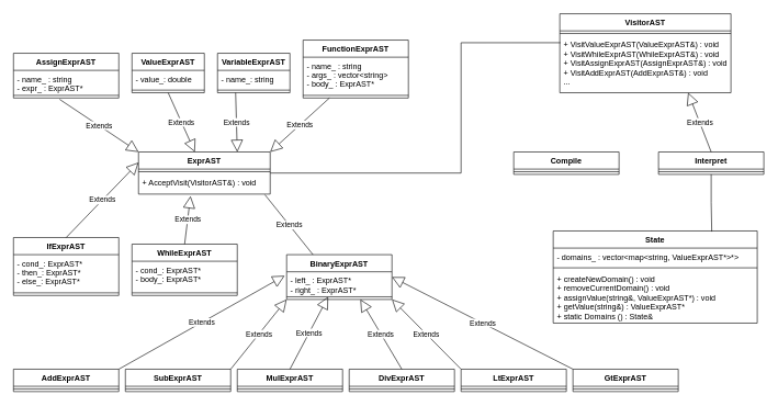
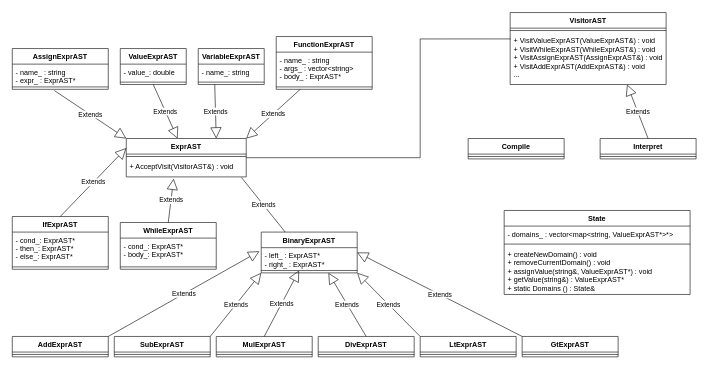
  <mxCell id="0" />
  <mxCell id="1" parent="0" />
  <mxCell id="2" value="ExprAST" style="swimlane;fontStyle=1;align=center;verticalAlign=top;childLayout=stackLayout;horizontal=1;startSize=26;horizontalStack=0;resizeParent=1;resizeParentMax=0;resizeLast=0;collapsible=1;marginBottom=0;" vertex="1" parent="1"><mxGeometry x="210" y="230" width="200" height="64" as="geometry" /></mxCell>
  <mxCell id="3" value="" style="line;strokeWidth=1;fillColor=none;align=left;verticalAlign=middle;spacingTop=-1;spacingLeft=3;spacingRight=3;rotatable=0;labelPosition=right;points=[];portConstraint=eastwest;" vertex="1" parent="2"><mxGeometry y="26" width="200" height="8" as="geometry" /></mxCell>
  <mxCell id="4" value="+ AcceptVisit(VisitorAST&amp;) : void" style="text;strokeColor=none;fillColor=none;align=left;verticalAlign=top;spacingLeft=4;spacingRight=4;overflow=hidden;rotatable=0;points=[[0,0.5],[1,0.5]];portConstraint=eastwest;" vertex="1" parent="2"><mxGeometry y="34" width="200" height="30" as="geometry" /></mxCell>
  <mxCell id="5" value="ValueExprAST" style="swimlane;fontStyle=1;align=center;verticalAlign=top;childLayout=stackLayout;horizontal=1;startSize=26;horizontalStack=0;resizeParent=1;resizeParentMax=0;resizeLast=0;collapsible=1;marginBottom=0;" vertex="1" parent="1"><mxGeometry x="200" y="80" width="110" height="60" as="geometry" /></mxCell>
  <mxCell id="6" value="- value_: double" style="text;strokeColor=none;fillColor=none;align=left;verticalAlign=top;spacingLeft=4;spacingRight=4;overflow=hidden;rotatable=0;points=[[0,0.5],[1,0.5]];portConstraint=eastwest;" vertex="1" parent="5"><mxGeometry y="26" width="110" height="26" as="geometry" /></mxCell>
  <mxCell id="7" value="" style="line;strokeWidth=1;fillColor=none;align=left;verticalAlign=middle;spacingTop=-1;spacingLeft=3;spacingRight=3;rotatable=0;labelPosition=right;points=[];portConstraint=eastwest;" vertex="1" parent="5"><mxGeometry y="52" width="110" height="8" as="geometry" /></mxCell>
  <mxCell id="8" value="VariableExprAST" style="swimlane;fontStyle=1;align=center;verticalAlign=top;childLayout=stackLayout;horizontal=1;startSize=26;horizontalStack=0;resizeParent=1;resizeParentMax=0;resizeLast=0;collapsible=1;marginBottom=0;" vertex="1" parent="1"><mxGeometry x="330" y="80" width="110" height="60" as="geometry" /></mxCell>
  <mxCell id="9" value="- name_: string" style="text;strokeColor=none;fillColor=none;align=left;verticalAlign=top;spacingLeft=4;spacingRight=4;overflow=hidden;rotatable=0;points=[[0,0.5],[1,0.5]];portConstraint=eastwest;" vertex="1" parent="8"><mxGeometry y="26" width="110" height="26" as="geometry" /></mxCell>
  <mxCell id="10" value="" style="line;strokeWidth=1;fillColor=none;align=left;verticalAlign=middle;spacingTop=-1;spacingLeft=3;spacingRight=3;rotatable=0;labelPosition=right;points=[];portConstraint=eastwest;" vertex="1" parent="8"><mxGeometry y="52" width="110" height="8" as="geometry" /></mxCell>
  <mxCell id="11" value="IfExprAST" style="swimlane;fontStyle=1;align=center;verticalAlign=top;childLayout=stackLayout;horizontal=1;startSize=26;horizontalStack=0;resizeParent=1;resizeParentMax=0;resizeLast=0;collapsible=1;marginBottom=0;" vertex="1" parent="1"><mxGeometry x="20" y="360" width="160" height="88" as="geometry" /></mxCell>
  <mxCell id="12" value="- cond_: ExprAST*&#10;- then_: ExprAST*&#10;- else_: ExprAST*&#10;" style="text;strokeColor=none;fillColor=none;align=left;verticalAlign=top;spacingLeft=4;spacingRight=4;overflow=hidden;rotatable=0;points=[[0,0.5],[1,0.5]];portConstraint=eastwest;" vertex="1" parent="11"><mxGeometry y="26" width="160" height="54" as="geometry" /></mxCell>
  <mxCell id="13" value="" style="line;strokeWidth=1;fillColor=none;align=left;verticalAlign=middle;spacingTop=-1;spacingLeft=3;spacingRight=3;rotatable=0;labelPosition=right;points=[];portConstraint=eastwest;" vertex="1" parent="11"><mxGeometry y="80" width="160" height="8" as="geometry" /></mxCell>
  <mxCell id="14" value="WhileExprAST" style="swimlane;fontStyle=1;align=center;verticalAlign=top;childLayout=stackLayout;horizontal=1;startSize=26;horizontalStack=0;resizeParent=1;resizeParentMax=0;resizeLast=0;collapsible=1;marginBottom=0;" vertex="1" parent="1"><mxGeometry x="200" y="370" width="160" height="78" as="geometry" /></mxCell>
  <mxCell id="15" value="- cond_: ExprAST*&#10;- body_: ExprAST*&#10;" style="text;strokeColor=none;fillColor=none;align=left;verticalAlign=top;spacingLeft=4;spacingRight=4;overflow=hidden;rotatable=0;points=[[0,0.5],[1,0.5]];portConstraint=eastwest;" vertex="1" parent="14"><mxGeometry y="26" width="160" height="44" as="geometry" /></mxCell>
  <mxCell id="16" value="" style="line;strokeWidth=1;fillColor=none;align=left;verticalAlign=middle;spacingTop=-1;spacingLeft=3;spacingRight=3;rotatable=0;labelPosition=right;points=[];portConstraint=eastwest;" vertex="1" parent="14"><mxGeometry y="70" width="160" height="8" as="geometry" /></mxCell>
  <mxCell id="17" value="FunctionExprAST" style="swimlane;fontStyle=1;align=center;verticalAlign=top;childLayout=stackLayout;horizontal=1;startSize=26;horizontalStack=0;resizeParent=1;resizeParentMax=0;resizeLast=0;collapsible=1;marginBottom=0;" vertex="1" parent="1"><mxGeometry x="460" y="60" width="160" height="88" as="geometry" /></mxCell>
  <mxCell id="18" value="- name_ : string&#10;- args_ : vector&lt;string&gt;&#10;- body_ : ExprAST*&#10;" style="text;strokeColor=none;fillColor=none;align=left;verticalAlign=top;spacingLeft=4;spacingRight=4;overflow=hidden;rotatable=0;points=[[0,0.5],[1,0.5]];portConstraint=eastwest;" vertex="1" parent="17"><mxGeometry y="26" width="160" height="54" as="geometry" /></mxCell>
  <mxCell id="19" value="" style="line;strokeWidth=1;fillColor=none;align=left;verticalAlign=middle;spacingTop=-1;spacingLeft=3;spacingRight=3;rotatable=0;labelPosition=right;points=[];portConstraint=eastwest;" vertex="1" parent="17"><mxGeometry y="80" width="160" height="8" as="geometry" /></mxCell>
  <mxCell id="20" value="AssignExprAST" style="swimlane;fontStyle=1;align=center;verticalAlign=top;childLayout=stackLayout;horizontal=1;startSize=26;horizontalStack=0;resizeParent=1;resizeParentMax=0;resizeLast=0;collapsible=1;marginBottom=0;" vertex="1" parent="1"><mxGeometry x="20" y="80" width="160" height="68" as="geometry" /></mxCell>
  <mxCell id="21" value="- name_ : string&#10;- expr_ : ExprAST*&#10;" style="text;strokeColor=none;fillColor=none;align=left;verticalAlign=top;spacingLeft=4;spacingRight=4;overflow=hidden;rotatable=0;points=[[0,0.5],[1,0.5]];portConstraint=eastwest;" vertex="1" parent="20"><mxGeometry y="26" width="160" height="34" as="geometry" /></mxCell>
  <mxCell id="22" value="" style="line;strokeWidth=1;fillColor=none;align=left;verticalAlign=middle;spacingTop=-1;spacingLeft=3;spacingRight=3;rotatable=0;labelPosition=right;points=[];portConstraint=eastwest;" vertex="1" parent="20"><mxGeometry y="60" width="160" height="8" as="geometry" /></mxCell>
  <mxCell id="23" value="BinaryExprAST" style="swimlane;fontStyle=1;align=center;verticalAlign=top;childLayout=stackLayout;horizontal=1;startSize=26;horizontalStack=0;resizeParent=1;resizeParentMax=0;resizeLast=0;collapsible=1;marginBottom=0;" vertex="1" parent="1"><mxGeometry x="435" y="386" width="160" height="68" as="geometry" /></mxCell>
  <mxCell id="24" value="- left_ : ExprAST*&#10;- right_ : ExprAST*&#10;" style="text;strokeColor=none;fillColor=none;align=left;verticalAlign=top;spacingLeft=4;spacingRight=4;overflow=hidden;rotatable=0;points=[[0,0.5],[1,0.5]];portConstraint=eastwest;" vertex="1" parent="23"><mxGeometry y="26" width="160" height="34" as="geometry" /></mxCell>
  <mxCell id="25" value="" style="line;strokeWidth=1;fillColor=none;align=left;verticalAlign=middle;spacingTop=-1;spacingLeft=3;spacingRight=3;rotatable=0;labelPosition=right;points=[];portConstraint=eastwest;" vertex="1" parent="23"><mxGeometry y="60" width="160" height="8" as="geometry" /></mxCell>
  <mxCell id="26" value="VisitorAST" style="swimlane;fontStyle=1;align=center;verticalAlign=top;childLayout=stackLayout;horizontal=1;startSize=26;horizontalStack=0;resizeParent=1;resizeParentMax=0;resizeLast=0;collapsible=1;marginBottom=0;" vertex="1" parent="1"><mxGeometry x="850" y="20" width="260" height="120" as="geometry" /></mxCell>
  <mxCell id="27" value="" style="line;strokeWidth=1;fillColor=none;align=left;verticalAlign=middle;spacingTop=-1;spacingLeft=3;spacingRight=3;rotatable=0;labelPosition=right;points=[];portConstraint=eastwest;" vertex="1" parent="26"><mxGeometry y="26" width="260" height="8" as="geometry" /></mxCell>
  <mxCell id="28" value="+ VisitValueExprAST(ValueExprAST&amp;) : void&#10;+ VisitWhileExprAST(WhileExprAST&amp;) : void&#10;+ VisitAssignExprAST(AssignExprAST&amp;) : void&#10;+ VisitAddExprAST(AddExprAST&amp;) : void&#10;...&#10;" style="text;strokeColor=none;fillColor=none;align=left;verticalAlign=top;spacingLeft=4;spacingRight=4;overflow=hidden;rotatable=0;points=[[0,0.5],[1,0.5]];portConstraint=eastwest;" vertex="1" parent="26"><mxGeometry y="34" width="260" height="86" as="geometry" /></mxCell>
  <mxCell id="29" value="Interpret" style="swimlane;fontStyle=1;align=center;verticalAlign=top;childLayout=stackLayout;horizontal=1;startSize=26;horizontalStack=0;resizeParent=1;resizeParentMax=0;resizeLast=0;collapsible=1;marginBottom=0;" vertex="1" parent="1"><mxGeometry x="1000" y="230" width="160" height="34" as="geometry" /></mxCell>
  <mxCell id="30" value="" style="line;strokeWidth=1;fillColor=none;align=left;verticalAlign=middle;spacingTop=-1;spacingLeft=3;spacingRight=3;rotatable=0;labelPosition=right;points=[];portConstraint=eastwest;" vertex="1" parent="29"><mxGeometry y="26" width="160" height="8" as="geometry" /></mxCell>
  <mxCell id="31" value="Compile" style="swimlane;fontStyle=1;align=center;verticalAlign=top;childLayout=stackLayout;horizontal=1;startSize=26;horizontalStack=0;resizeParent=1;resizeParentMax=0;resizeLast=0;collapsible=1;marginBottom=0;" vertex="1" parent="1"><mxGeometry x="780" y="230" width="160" height="34" as="geometry" /></mxCell>
  <mxCell id="32" value="" style="line;strokeWidth=1;fillColor=none;align=left;verticalAlign=middle;spacingTop=-1;spacingLeft=3;spacingRight=3;rotatable=0;labelPosition=right;points=[];portConstraint=eastwest;" vertex="1" parent="31"><mxGeometry y="26" width="160" height="8" as="geometry" /></mxCell>
  <mxCell id="33" value="State" style="swimlane;fontStyle=1;align=center;verticalAlign=top;childLayout=stackLayout;horizontal=1;startSize=26;horizontalStack=0;resizeParent=1;resizeParentMax=0;resizeLast=0;collapsible=1;marginBottom=0;" vertex="1" parent="1"><mxGeometry x="840" y="350" width="310" height="140" as="geometry" /></mxCell>
  <mxCell id="34" value="- domains_ : vector&lt;map&lt;string, ValueExprAST*&gt;*&gt;" style="text;strokeColor=none;fillColor=none;align=left;verticalAlign=top;spacingLeft=4;spacingRight=4;overflow=hidden;rotatable=0;points=[[0,0.5],[1,0.5]];portConstraint=eastwest;" vertex="1" parent="33"><mxGeometry y="26" width="310" height="26" as="geometry" /></mxCell>
  <mxCell id="35" value="" style="line;strokeWidth=1;fillColor=none;align=left;verticalAlign=middle;spacingTop=-1;spacingLeft=3;spacingRight=3;rotatable=0;labelPosition=right;points=[];portConstraint=eastwest;" vertex="1" parent="33"><mxGeometry y="52" width="310" height="8" as="geometry" /></mxCell>
  <mxCell id="36" value="+ createNewDomain() : void&#10;+ removeCurrentDomain() : void&#10;+ assignValue(string&amp;, ValueExprAST*) : void&#10;+ getValue(string&amp;) : ValueExprAST*&#10;+ static Domains () : State&amp;&#10;" style="text;strokeColor=none;fillColor=none;align=left;verticalAlign=top;spacingLeft=4;spacingRight=4;overflow=hidden;rotatable=0;points=[[0,0.5],[1,0.5]];portConstraint=eastwest;" vertex="1" parent="33"><mxGeometry y="60" width="310" height="80" as="geometry" /></mxCell>
  <mxCell id="37" value="GtExprAST" style="swimlane;fontStyle=1;align=center;verticalAlign=top;childLayout=stackLayout;horizontal=1;startSize=26;horizontalStack=0;resizeParent=1;resizeParentMax=0;resizeLast=0;collapsible=1;marginBottom=0;" vertex="1" parent="1"><mxGeometry x="870" y="560" width="160" height="34" as="geometry" /></mxCell>
  <mxCell id="38" value="" style="line;strokeWidth=1;fillColor=none;align=left;verticalAlign=middle;spacingTop=-1;spacingLeft=3;spacingRight=3;rotatable=0;labelPosition=right;points=[];portConstraint=eastwest;" vertex="1" parent="37"><mxGeometry y="26" width="160" height="8" as="geometry" /></mxCell>
  <mxCell id="39" value="LtExprAST" style="swimlane;fontStyle=1;align=center;verticalAlign=top;childLayout=stackLayout;horizontal=1;startSize=26;horizontalStack=0;resizeParent=1;resizeParentMax=0;resizeLast=0;collapsible=1;marginBottom=0;" vertex="1" parent="1"><mxGeometry x="700" y="560" width="160" height="34" as="geometry" /></mxCell>
  <mxCell id="40" value="" style="line;strokeWidth=1;fillColor=none;align=left;verticalAlign=middle;spacingTop=-1;spacingLeft=3;spacingRight=3;rotatable=0;labelPosition=right;points=[];portConstraint=eastwest;" vertex="1" parent="39"><mxGeometry y="26" width="160" height="8" as="geometry" /></mxCell>
  <mxCell id="41" value="DivExprAST" style="swimlane;fontStyle=1;align=center;verticalAlign=top;childLayout=stackLayout;horizontal=1;startSize=26;horizontalStack=0;resizeParent=1;resizeParentMax=0;resizeLast=0;collapsible=1;marginBottom=0;" vertex="1" parent="1"><mxGeometry x="530" y="560" width="160" height="34" as="geometry" /></mxCell>
  <mxCell id="42" value="" style="line;strokeWidth=1;fillColor=none;align=left;verticalAlign=middle;spacingTop=-1;spacingLeft=3;spacingRight=3;rotatable=0;labelPosition=right;points=[];portConstraint=eastwest;" vertex="1" parent="41"><mxGeometry y="26" width="160" height="8" as="geometry" /></mxCell>
  <mxCell id="43" value="MulExprAST" style="swimlane;fontStyle=1;align=center;verticalAlign=top;childLayout=stackLayout;horizontal=1;startSize=26;horizontalStack=0;resizeParent=1;resizeParentMax=0;resizeLast=0;collapsible=1;marginBottom=0;" vertex="1" parent="1"><mxGeometry x="360" y="560" width="160" height="34" as="geometry" /></mxCell>
  <mxCell id="44" value="" style="line;strokeWidth=1;fillColor=none;align=left;verticalAlign=middle;spacingTop=-1;spacingLeft=3;spacingRight=3;rotatable=0;labelPosition=right;points=[];portConstraint=eastwest;" vertex="1" parent="43"><mxGeometry y="26" width="160" height="8" as="geometry" /></mxCell>
  <mxCell id="45" value="SubExprAST" style="swimlane;fontStyle=1;align=center;verticalAlign=top;childLayout=stackLayout;horizontal=1;startSize=26;horizontalStack=0;resizeParent=1;resizeParentMax=0;resizeLast=0;collapsible=1;marginBottom=0;" vertex="1" parent="1"><mxGeometry x="190" y="560" width="160" height="34" as="geometry" /></mxCell>
  <mxCell id="46" value="" style="line;strokeWidth=1;fillColor=none;align=left;verticalAlign=middle;spacingTop=-1;spacingLeft=3;spacingRight=3;rotatable=0;labelPosition=right;points=[];portConstraint=eastwest;" vertex="1" parent="45"><mxGeometry y="26" width="160" height="8" as="geometry" /></mxCell>
  <mxCell id="47" value="AddExprAST" style="swimlane;fontStyle=1;align=center;verticalAlign=top;childLayout=stackLayout;horizontal=1;startSize=26;horizontalStack=0;resizeParent=1;resizeParentMax=0;resizeLast=0;collapsible=1;marginBottom=0;" vertex="1" parent="1"><mxGeometry x="20" y="560" width="160" height="34" as="geometry" /></mxCell>
  <mxCell id="48" value="" style="line;strokeWidth=1;fillColor=none;align=left;verticalAlign=middle;spacingTop=-1;spacingLeft=3;spacingRight=3;rotatable=0;labelPosition=right;points=[];portConstraint=eastwest;" vertex="1" parent="47"><mxGeometry y="26" width="160" height="8" as="geometry" /></mxCell>
  <mxCell id="49" value="Extends" style="endArrow=block;endSize=16;endFill=0;html=1;rounded=0;exitX=0.5;exitY=1;exitDx=0;exitDy=0;" edge="1" parent="1" source="5" target="2"><mxGeometry width="160" relative="1" as="geometry"><mxPoint x="80" y="180" as="sourcePoint" /><mxPoint x="240" y="180" as="targetPoint" /></mxGeometry></mxCell>
  <mxCell id="50" value="Extends" style="endArrow=block;endSize=16;endFill=0;html=1;rounded=0;entryX=0.75;entryY=0;entryDx=0;entryDy=0;exitX=0.25;exitY=1;exitDx=0;exitDy=0;" edge="1" parent="1" source="8" target="2"><mxGeometry width="160" relative="1" as="geometry"><mxPoint x="200" y="200.02" as="sourcePoint" /><mxPoint x="293.03" y="68" as="targetPoint" /></mxGeometry></mxCell>
  <mxCell id="51" value="Extends" style="endArrow=block;endSize=16;endFill=0;html=1;rounded=0;entryX=1;entryY=0;entryDx=0;entryDy=0;exitX=0.25;exitY=1;exitDx=0;exitDy=0;" edge="1" parent="1" source="17" target="2"><mxGeometry width="160" relative="1" as="geometry"><mxPoint x="437.5" y="160" as="sourcePoint" /><mxPoint x="390" y="284" as="targetPoint" /></mxGeometry></mxCell>
  <mxCell id="52" value="Extends" style="endArrow=block;endSize=16;endFill=0;html=1;rounded=0;exitX=0.5;exitY=0;exitDx=0;exitDy=0;entryX=0;entryY=0.25;entryDx=0;entryDy=0;" edge="1" parent="1" source="11" target="2"><mxGeometry width="160" relative="1" as="geometry"><mxPoint x="610" y="300" as="sourcePoint" /><mxPoint x="770" y="300" as="targetPoint" /></mxGeometry></mxCell>
  <mxCell id="53" value="Extends" style="endArrow=block;endSize=16;endFill=0;html=1;rounded=0;entryX=0;entryY=0;entryDx=0;entryDy=0;" edge="1" parent="1" target="2"><mxGeometry width="160" relative="1" as="geometry"><mxPoint x="90" y="150" as="sourcePoint" /><mxPoint x="180" y="260" as="targetPoint" /></mxGeometry></mxCell>
  <mxCell id="54" value="Extends" style="endArrow=block;endSize=16;endFill=0;html=1;rounded=0;exitX=0.5;exitY=0;exitDx=0;exitDy=0;entryX=0.395;entryY=1.1;entryDx=0;entryDy=0;entryPerimeter=0;" edge="1" parent="1" source="14" target="4"><mxGeometry width="160" relative="1" as="geometry"><mxPoint x="320" y="340" as="sourcePoint" /><mxPoint x="480" y="340" as="targetPoint" /><mxPoint as="offset" /></mxGeometry></mxCell>
  <mxCell id="55" value="Extends" style="endArrow=none;endSize=16;endFill=0;html=1;rounded=0;exitX=0.25;exitY=0;exitDx=0;exitDy=0;entryX=0.96;entryY=1.033;entryDx=0;entryDy=0;entryPerimeter=0;" edge="1" parent="1" source="23" target="4"><mxGeometry width="160" relative="1" as="geometry"><mxPoint x="610" y="300" as="sourcePoint" /><mxPoint x="770" y="300" as="targetPoint" /></mxGeometry></mxCell>
  <mxCell id="56" value="Extends" style="endArrow=block;endSize=16;endFill=0;html=1;rounded=0;exitX=1;exitY=0;exitDx=0;exitDy=0;entryX=-0.019;entryY=0.176;entryDx=0;entryDy=0;entryPerimeter=0;" edge="1" parent="1" source="47" target="24"><mxGeometry width="160" relative="1" as="geometry"><mxPoint x="610" y="270" as="sourcePoint" /><mxPoint x="770" y="270" as="targetPoint" /></mxGeometry></mxCell>
  <mxCell id="57" value="Extends" style="endArrow=block;endSize=16;endFill=0;html=1;rounded=0;exitX=1;exitY=0;exitDx=0;exitDy=0;entryX=0;entryY=1;entryDx=0;entryDy=0;" edge="1" parent="1" source="45" target="23"><mxGeometry width="160" relative="1" as="geometry"><mxPoint x="610" y="270" as="sourcePoint" /><mxPoint x="770" y="270" as="targetPoint" /></mxGeometry></mxCell>
  <mxCell id="58" value="Extends" style="endArrow=block;endSize=16;endFill=0;html=1;rounded=0;exitX=0.5;exitY=0;exitDx=0;exitDy=0;entryX=0.394;entryY=0.5;entryDx=0;entryDy=0;entryPerimeter=0;" edge="1" parent="1" source="43" target="25"><mxGeometry width="160" relative="1" as="geometry"><mxPoint x="360" y="570" as="sourcePoint" /><mxPoint x="450" y="460" as="targetPoint" /></mxGeometry></mxCell>
  <mxCell id="59" value="Extends" style="endArrow=block;endSize=16;endFill=0;html=1;rounded=0;exitX=0.5;exitY=0;exitDx=0;exitDy=0;entryX=0.7;entryY=1;entryDx=0;entryDy=0;entryPerimeter=0;" edge="1" parent="1" source="41" target="25"><mxGeometry width="160" relative="1" as="geometry"><mxPoint x="540" y="577" as="sourcePoint" /><mxPoint x="530" y="460" as="targetPoint" /></mxGeometry></mxCell>
  <mxCell id="60" value="Extends" style="endArrow=block;endSize=16;endFill=0;html=1;rounded=0;exitX=0;exitY=0;exitDx=0;exitDy=0;entryX=1;entryY=1;entryDx=0;entryDy=0;" edge="1" parent="1" source="39" target="23"><mxGeometry width="160" relative="1" as="geometry"><mxPoint x="745.92" y="537" as="sourcePoint" /><mxPoint x="630" y="430" as="targetPoint" /></mxGeometry></mxCell>
  <mxCell id="61" value="Extends" style="endArrow=block;endSize=16;endFill=0;html=1;rounded=0;entryX=1;entryY=0.5;entryDx=0;entryDy=0;exitX=0;exitY=0;exitDx=0;exitDy=0;" edge="1" parent="1" source="37" target="23"><mxGeometry width="160" relative="1" as="geometry"><mxPoint x="860" y="536" as="sourcePoint" /><mxPoint x="700" y="430" as="targetPoint" /></mxGeometry></mxCell>
  <mxCell id="62" value="Extends" style="endArrow=block;endSize=16;endFill=0;html=1;rounded=0;exitX=0.5;exitY=0;exitDx=0;exitDy=0;entryX=0.75;entryY=1;entryDx=0;entryDy=0;" edge="1" parent="1" source="29" target="26"><mxGeometry width="160" relative="1" as="geometry"><mxPoint x="1000" y="180" as="sourcePoint" /><mxPoint x="1160" y="180" as="targetPoint" /></mxGeometry></mxCell>
  <mxCell id="63" value="" style="endArrow=none;html=1;edgeStyle=orthogonalEdgeStyle;rounded=0;exitX=1;exitY=0.5;exitDx=0;exitDy=0;entryX=0.004;entryY=0.116;entryDx=0;entryDy=0;entryPerimeter=0;" edge="1" parent="1" source="2" target="28"><mxGeometry relative="1" as="geometry"><mxPoint x="670" y="320" as="sourcePoint" /><mxPoint x="830" y="320" as="targetPoint" /><Array as="points"><mxPoint x="700" y="262" /><mxPoint x="700" y="64" /></Array></mxGeometry></mxCell>
- <mxCell id="64" value="" style="endArrow=none;html=1;edgeStyle=orthogonalEdgeStyle;rounded=0;exitX=0.5;exitY=1;exitDx=0;exitDy=0;entryX=0.777;entryY=0.007;entryDx=0;entryDy=0;entryPerimeter=0;" edge="1" parent="1" source="29" target="33"><mxGeometry relative="1" as="geometry"><mxPoint x="990" y="300" as="sourcePoint" /><mxPoint x="1080" y="320" as="targetPoint" /></mxGeometry></mxCell>
